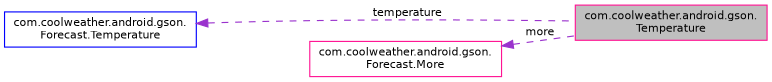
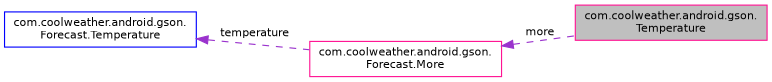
  digraph {
    rankdir=LR
    node [color=deeppink fillcolor=white fontname=Helvetica fontsize=10 shape=record style=filled]
    edge [color=darkorchid3 dir=back fontname=Helvetica fontsize=10 labelfontname=Helvetica labelfontsize=10 style=dashed]
    n1 [fillcolor=grey75 fontcolor=black height=0.2 label="com.coolweather.android.gson.\lTemperature" width=0.4]
    n2 [color=blue height=0.2 label="com.coolweather.android.gson.\lForecast.Temperature" width=0.4]
    n3 [height=0.2 label="com.coolweather.android.gson.\lForecast.More" width=0.4]
-   n2 -> n1 [label=" temperature"]
+   n2 -> n3 [label=" temperature"]
    n3 -> n1 [label=" more"]
  }
